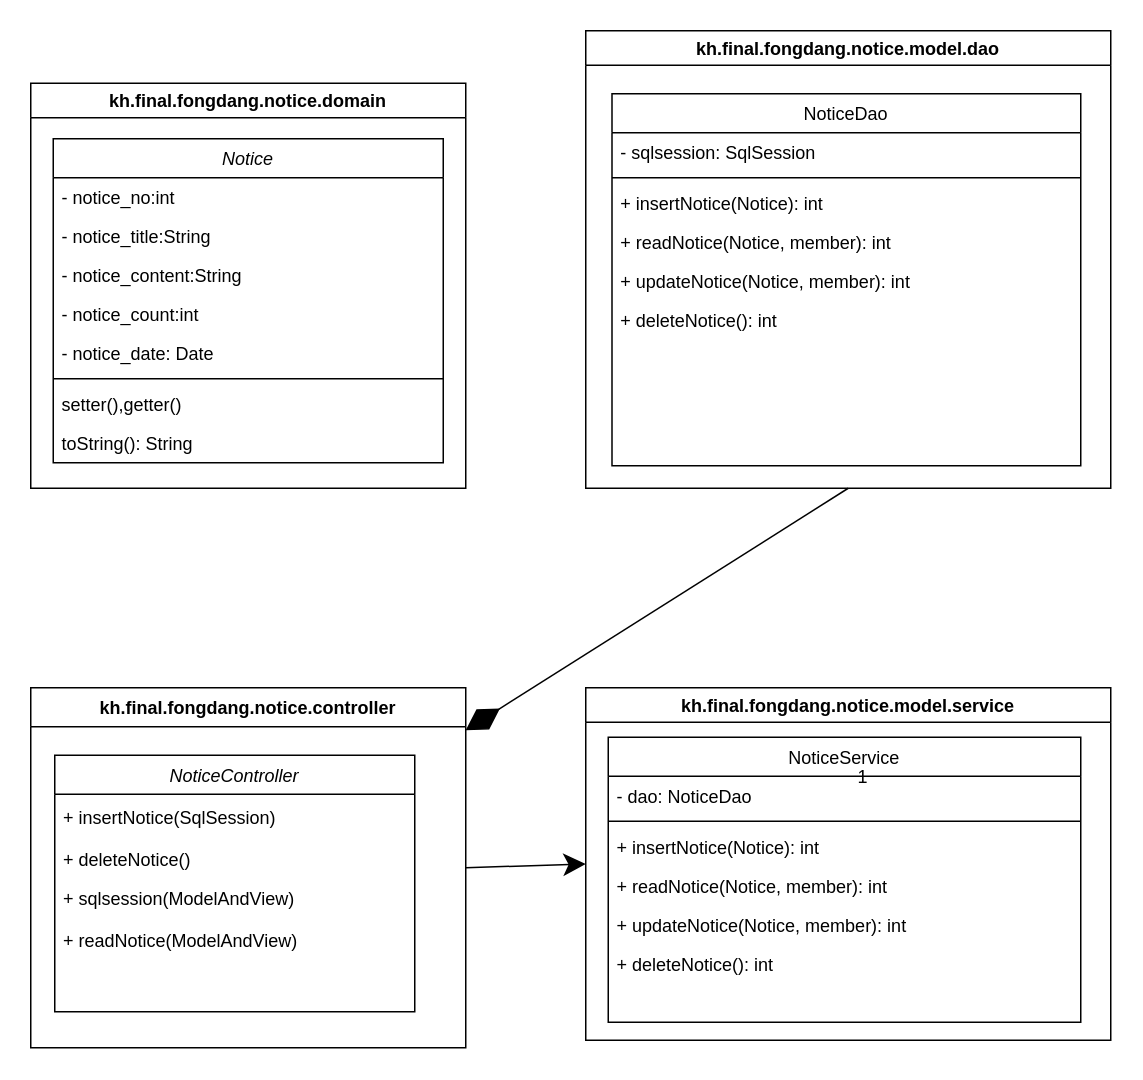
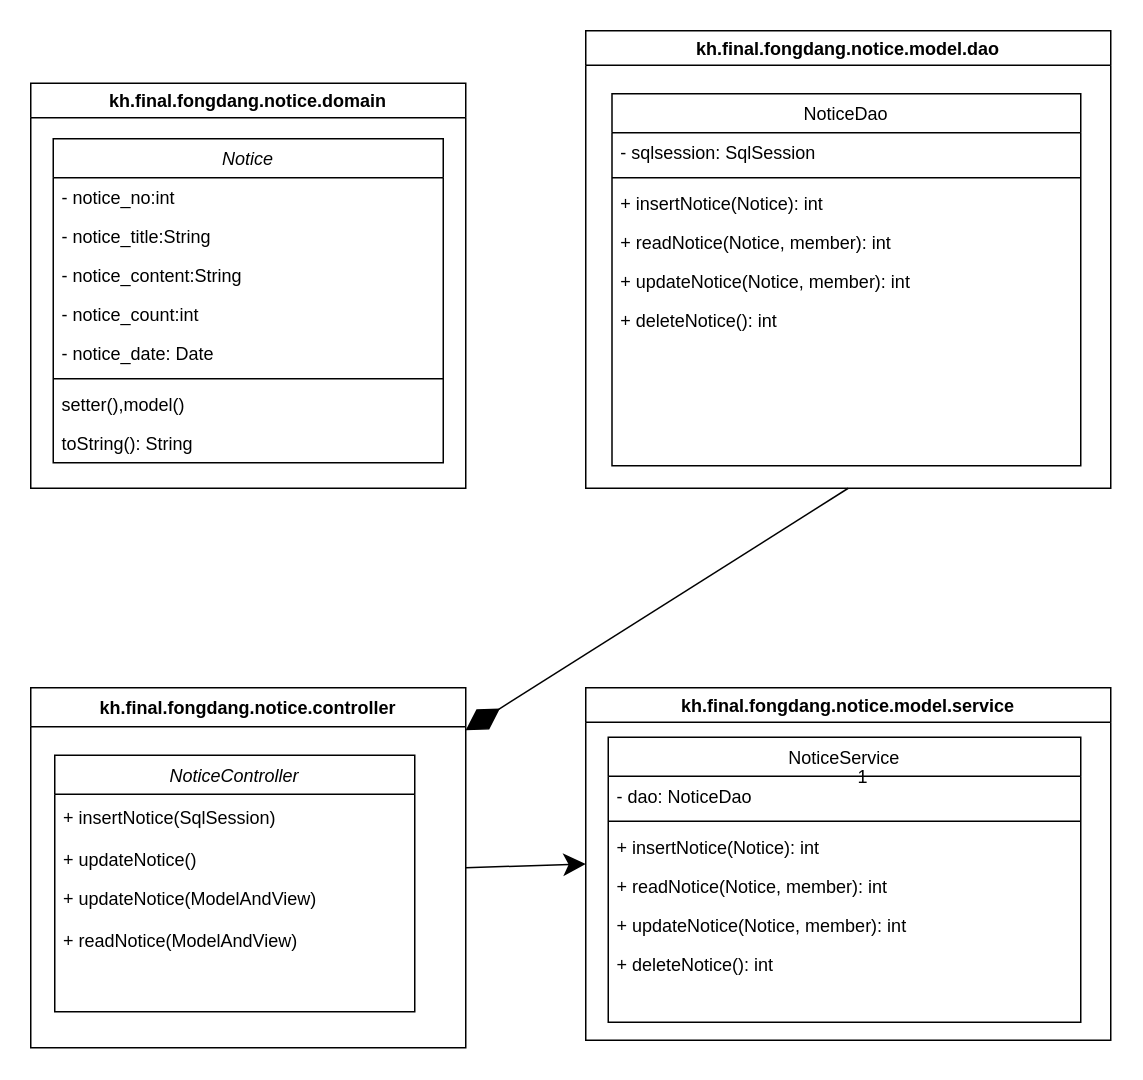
  <mxCell id="0" />
  <mxCell id="1" parent="0" />
  <mxCell id="2" value="kh.final.fongdang.notice.domain" style="swimlane;" vertex="1" parent="1"><mxGeometry x="20" y="55" width="290" height="270" as="geometry" /></mxCell>
  <mxCell id="3" value="Notice" style="swimlane;fontStyle=2;align=center;verticalAlign=top;childLayout=stackLayout;horizontal=1;startSize=26;horizontalStack=0;resizeParent=1;resizeLast=0;collapsible=1;marginBottom=0;rounded=0;shadow=0;strokeWidth=1;" vertex="1" parent="2"><mxGeometry x="15" y="37" width="260" height="216" as="geometry"><mxRectangle x="230" y="140" width="160" height="26" as="alternateBounds" /></mxGeometry></mxCell>
  <mxCell id="4" value="- notice_no:int" style="text;align=left;verticalAlign=top;spacingLeft=4;spacingRight=4;overflow=hidden;rotatable=0;points=[[0,0.5],[1,0.5]];portConstraint=eastwest;" vertex="1" parent="3"><mxGeometry y="26" width="260" height="26" as="geometry" /></mxCell>
  <mxCell id="5" value="- notice_title:String" style="text;align=left;verticalAlign=top;spacingLeft=4;spacingRight=4;overflow=hidden;rotatable=0;points=[[0,0.5],[1,0.5]];portConstraint=eastwest;rounded=0;shadow=0;html=0;" vertex="1" parent="3"><mxGeometry y="52" width="260" height="26" as="geometry" /></mxCell>
  <mxCell id="6" value="- notice_content:String" style="text;align=left;verticalAlign=top;spacingLeft=4;spacingRight=4;overflow=hidden;rotatable=0;points=[[0,0.5],[1,0.5]];portConstraint=eastwest;rounded=0;shadow=0;html=0;" vertex="1" parent="3"><mxGeometry y="78" width="260" height="26" as="geometry" /></mxCell>
  <mxCell id="7" value="- notice_count:int" style="text;align=left;verticalAlign=top;spacingLeft=4;spacingRight=4;overflow=hidden;rotatable=0;points=[[0,0.5],[1,0.5]];portConstraint=eastwest;rounded=0;shadow=0;html=0;" vertex="1" parent="3"><mxGeometry y="104" width="260" height="26" as="geometry" /></mxCell>
  <mxCell id="8" value="- notice_date: Date&#10;" style="text;align=left;verticalAlign=top;spacingLeft=4;spacingRight=4;overflow=hidden;rotatable=0;points=[[0,0.5],[1,0.5]];portConstraint=eastwest;rounded=0;shadow=0;html=0;" vertex="1" parent="3"><mxGeometry y="130" width="260" height="26" as="geometry" /></mxCell>
  <mxCell id="9" value="" style="line;html=1;strokeWidth=1;align=left;verticalAlign=middle;spacingTop=-1;spacingLeft=3;spacingRight=3;rotatable=0;labelPosition=right;points=[];portConstraint=eastwest;" vertex="1" parent="3"><mxGeometry y="156" width="260" height="8" as="geometry" /></mxCell>
- <mxCell id="10" value="setter(),getter()" style="text;align=left;verticalAlign=top;spacingLeft=4;spacingRight=4;overflow=hidden;rotatable=0;points=[[0,0.5],[1,0.5]];portConstraint=eastwest;rounded=0;shadow=0;html=0;" vertex="1" parent="3"><mxGeometry y="164" width="260" height="26" as="geometry" /></mxCell>
+ <mxCell id="10" value="setter(),model()" style="text;align=left;verticalAlign=top;spacingLeft=4;spacingRight=4;overflow=hidden;rotatable=0;points=[[0,0.5],[1,0.5]];portConstraint=eastwest;rounded=0;shadow=0;html=0;" vertex="1" parent="3"><mxGeometry y="164" width="260" height="26" as="geometry" /></mxCell>
  <mxCell id="11" value="toString(): String" style="text;align=left;verticalAlign=top;spacingLeft=4;spacingRight=4;overflow=hidden;rotatable=0;points=[[0,0.5],[1,0.5]];portConstraint=eastwest;rounded=0;shadow=0;html=0;" vertex="1" parent="3"><mxGeometry y="190" width="260" height="26" as="geometry" /></mxCell>
  <mxCell id="12" value="kh.final.fongdang.notice.controller" style="swimlane;fontStyle=1;align=center;verticalAlign=top;childLayout=stackLayout;horizontal=1;startSize=26;horizontalStack=0;resizeParent=1;resizeLast=0;collapsible=1;marginBottom=0;rounded=0;shadow=0;strokeWidth=1;" vertex="1" parent="1"><mxGeometry x="20" y="458" width="290" height="240" as="geometry"><mxRectangle x="550" y="140" width="160" height="26" as="alternateBounds" /></mxGeometry></mxCell>
  <mxCell id="13" value="NoticeController" style="swimlane;fontStyle=2;align=center;verticalAlign=top;childLayout=stackLayout;horizontal=1;startSize=26;horizontalStack=0;resizeParent=1;resizeLast=0;collapsible=1;marginBottom=0;rounded=0;shadow=0;strokeWidth=1;" vertex="1" parent="1"><mxGeometry x="36" y="503" width="240" height="171" as="geometry"><mxRectangle x="230" y="140" width="160" height="26" as="alternateBounds" /></mxGeometry></mxCell>
  <mxCell id="14" value="+ insertNotice(SqlSession)" style="text;strokeColor=none;fillColor=none;align=left;verticalAlign=middle;spacingLeft=4;spacingRight=4;overflow=hidden;points=[[0,0.5],[1,0.5]];portConstraint=eastwest;rotatable=0;" vertex="1" parent="13"><mxGeometry y="26" width="240" height="30" as="geometry" /></mxCell>
- <mxCell id="15" value="+ deleteNotice()" style="text;align=left;verticalAlign=top;spacingLeft=4;spacingRight=4;overflow=hidden;rotatable=0;points=[[0,0.5],[1,0.5]];portConstraint=eastwest;" vertex="1" parent="13"><mxGeometry y="56" width="240" height="26" as="geometry" /></mxCell>
- <mxCell id="16" value="+ sqlsession(ModelAndView)" style="text;align=left;verticalAlign=top;spacingLeft=4;spacingRight=4;overflow=hidden;rotatable=0;points=[[0,0.5],[1,0.5]];portConstraint=eastwest;" vertex="1" parent="13"><mxGeometry y="82" width="240" height="26" as="geometry" /></mxCell>
+ <mxCell id="15" value="+ updateNotice()" style="text;align=left;verticalAlign=top;spacingLeft=4;spacingRight=4;overflow=hidden;rotatable=0;points=[[0,0.5],[1,0.5]];portConstraint=eastwest;" vertex="1" parent="13"><mxGeometry y="56" width="240" height="26" as="geometry" /></mxCell>
+ <mxCell id="16" value="+ updateNotice(ModelAndView)" style="text;align=left;verticalAlign=top;spacingLeft=4;spacingRight=4;overflow=hidden;rotatable=0;points=[[0,0.5],[1,0.5]];portConstraint=eastwest;" vertex="1" parent="13"><mxGeometry y="82" width="240" height="26" as="geometry" /></mxCell>
  <mxCell id="17" value="+ readNotice(ModelAndView)" style="text;strokeColor=none;fillColor=none;align=left;verticalAlign=middle;spacingLeft=4;spacingRight=4;overflow=hidden;points=[[0,0.5],[1,0.5]];portConstraint=eastwest;rotatable=0;" vertex="1" parent="13"><mxGeometry y="108" width="240" height="30" as="geometry" /></mxCell>
  <mxCell id="18" value="kh.final.fongdang.notice.model.dao" style="swimlane;" vertex="1" parent="1"><mxGeometry x="390" y="20" width="350" height="305" as="geometry" /></mxCell>
  <mxCell id="19" value="NoticeDao" style="swimlane;fontStyle=0;align=center;verticalAlign=top;childLayout=stackLayout;horizontal=1;startSize=26;horizontalStack=0;resizeParent=1;resizeLast=0;collapsible=1;marginBottom=0;rounded=0;shadow=0;strokeWidth=1;" vertex="1" parent="18"><mxGeometry x="17.5" y="42" width="312.5" height="248" as="geometry"><mxRectangle x="550" y="140" width="160" height="26" as="alternateBounds" /></mxGeometry></mxCell>
  <mxCell id="20" value="- sqlsession: SqlSession " style="text;align=left;verticalAlign=top;spacingLeft=4;spacingRight=4;overflow=hidden;rotatable=0;points=[[0,0.5],[1,0.5]];portConstraint=eastwest;rounded=0;shadow=0;html=0;" vertex="1" parent="19"><mxGeometry y="26" width="312.5" height="26" as="geometry" /></mxCell>
  <mxCell id="21" value="" style="line;html=1;strokeWidth=1;align=left;verticalAlign=middle;spacingTop=-1;spacingLeft=3;spacingRight=3;rotatable=0;labelPosition=right;points=[];portConstraint=eastwest;" vertex="1" parent="19"><mxGeometry y="52" width="312.5" height="8" as="geometry" /></mxCell>
  <mxCell id="22" value="+ insertNotice(Notice): int" style="text;align=left;verticalAlign=top;spacingLeft=4;spacingRight=4;overflow=hidden;rotatable=0;points=[[0,0.5],[1,0.5]];portConstraint=eastwest;" vertex="1" parent="19"><mxGeometry y="60" width="312.5" height="26" as="geometry" /></mxCell>
  <mxCell id="23" value="+ readNotice(Notice, member): int" style="text;align=left;verticalAlign=top;spacingLeft=4;spacingRight=4;overflow=hidden;rotatable=0;points=[[0,0.5],[1,0.5]];portConstraint=eastwest;" vertex="1" parent="19"><mxGeometry y="86" width="312.5" height="26" as="geometry" /></mxCell>
  <mxCell id="24" value="+ updateNotice(Notice, member): int" style="text;align=left;verticalAlign=top;spacingLeft=4;spacingRight=4;overflow=hidden;rotatable=0;points=[[0,0.5],[1,0.5]];portConstraint=eastwest;" vertex="1" parent="19"><mxGeometry y="112" width="312.5" height="26" as="geometry" /></mxCell>
  <mxCell id="25" value="+ deleteNotice(): int" style="text;align=left;verticalAlign=top;spacingLeft=4;spacingRight=4;overflow=hidden;rotatable=0;points=[[0,0.5],[1,0.5]];portConstraint=eastwest;" vertex="1" parent="19"><mxGeometry y="138" width="312.5" height="26" as="geometry" /></mxCell>
  <mxCell id="26" value="kh.final.fongdang.notice.model.service" style="swimlane;" vertex="1" parent="1"><mxGeometry x="390" y="458" width="350" height="235" as="geometry" /></mxCell>
  <mxCell id="27" value="NoticeService" style="swimlane;fontStyle=0;align=center;verticalAlign=top;childLayout=stackLayout;horizontal=1;startSize=26;horizontalStack=0;resizeParent=1;resizeLast=0;collapsible=1;marginBottom=0;rounded=0;shadow=0;strokeWidth=1;" vertex="1" parent="26"><mxGeometry x="15" y="33" width="315" height="190" as="geometry"><mxRectangle x="550" y="140" width="160" height="26" as="alternateBounds" /></mxGeometry></mxCell>
  <mxCell id="28" value="- dao: NoticeDao&#10;" style="text;align=left;verticalAlign=top;spacingLeft=4;spacingRight=4;overflow=hidden;rotatable=0;points=[[0,0.5],[1,0.5]];portConstraint=eastwest;" vertex="1" parent="27"><mxGeometry y="26" width="315" height="26" as="geometry" /></mxCell>
  <mxCell id="29" value="" style="line;html=1;strokeWidth=1;align=left;verticalAlign=middle;spacingTop=-1;spacingLeft=3;spacingRight=3;rotatable=0;labelPosition=right;points=[];portConstraint=eastwest;" vertex="1" parent="27"><mxGeometry y="52" width="315" height="8" as="geometry" /></mxCell>
  <mxCell id="30" value="+ insertNotice(Notice): int" style="text;align=left;verticalAlign=top;spacingLeft=4;spacingRight=4;overflow=hidden;rotatable=0;points=[[0,0.5],[1,0.5]];portConstraint=eastwest;" vertex="1" parent="27"><mxGeometry y="60" width="315" height="26" as="geometry" /></mxCell>
  <mxCell id="31" value="+ readNotice(Notice, member): int" style="text;align=left;verticalAlign=top;spacingLeft=4;spacingRight=4;overflow=hidden;rotatable=0;points=[[0,0.5],[1,0.5]];portConstraint=eastwest;" vertex="1" parent="27"><mxGeometry y="86" width="315" height="26" as="geometry" /></mxCell>
  <mxCell id="32" value="+ updateNotice(Notice, member): int" style="text;align=left;verticalAlign=top;spacingLeft=4;spacingRight=4;overflow=hidden;rotatable=0;points=[[0,0.5],[1,0.5]];portConstraint=eastwest;" vertex="1" parent="27"><mxGeometry y="112" width="315" height="26" as="geometry" /></mxCell>
  <mxCell id="33" value="+ deleteNotice(): int" style="text;align=left;verticalAlign=top;spacingLeft=4;spacingRight=4;overflow=hidden;rotatable=0;points=[[0,0.5],[1,0.5]];portConstraint=eastwest;" vertex="1" parent="27"><mxGeometry y="138" width="315" height="26" as="geometry" /></mxCell>
  <mxCell id="34" value="" style="endArrow=diamondThin;endFill=1;endSize=24;html=1;rounded=0;exitX=0.5;exitY=1;exitDx=0;exitDy=0;" edge="1" parent="1" source="18" target="12"><mxGeometry width="160" relative="1" as="geometry"><mxPoint x="314" y="790.085" as="sourcePoint" /><mxPoint x="200" y="790.446" as="targetPoint" /></mxGeometry></mxCell>
  <mxCell id="35" value="&lt;font style=&quot;vertical-align: inherit&quot;&gt;&lt;font style=&quot;vertical-align: inherit&quot;&gt;1&lt;/font&gt;&lt;/font&gt;" style="text;html=1;strokeColor=none;fillColor=none;align=center;verticalAlign=middle;whiteSpace=wrap;rounded=0;" vertex="1" parent="1"><mxGeometry x="560" y="503" width="30" height="30" as="geometry" /></mxCell>
  <mxCell id="36" value="" style="endArrow=classic;endFill=1;endSize=12;html=1;rounded=0;exitX=1;exitY=0.5;exitDx=0;exitDy=0;entryX=0;entryY=0.5;entryDx=0;entryDy=0;" edge="1" parent="1" source="12" target="26"><mxGeometry width="160" relative="1" as="geometry"><mxPoint x="470" y="538" as="sourcePoint" /><mxPoint x="630" y="538" as="targetPoint" /></mxGeometry></mxCell>
